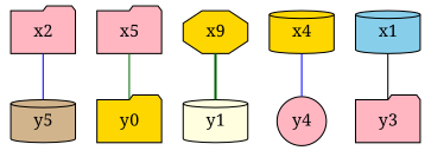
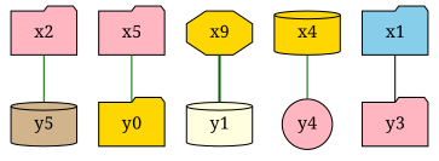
  strict graph {
    fontname="Noto Serif"
    node [fillcolor=lightpink fontname="Noto Serif" shape=folder style=filled]
    edge [color=blue fontname="Noto Serif" style=solid]
    x2
    y5 [fillcolor=tan shape=cylinder]
    x5
    y0 [fillcolor=gold]
    n5 [fillcolor=gold label=x9 shape=octagon]
    y1 [fillcolor=lightyellow shape=cylinder]
    x4 [fillcolor=gold shape=cylinder]
    y4 [shape=circle]
-   x1 [fillcolor=skyblue shape=cylinder]
+   x1 [fillcolor=skyblue]
    y3
-   x2 -- y5
+   x2 -- y5 [color=darkgreen]
    x5 -- y0 [color=darkgreen]
    n5 -- y1 [color=darkgreen style=bold]
-   x4 -- y4
+   x4 -- y4 [color=darkgreen]
    x1 -- y3 [color=black]
  }
